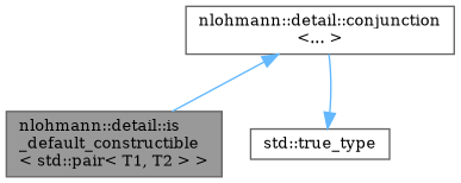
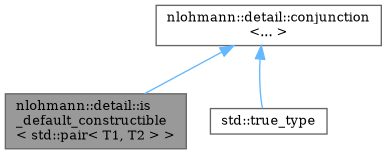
  digraph {
    fontname="DejaVu Serif"
    node [color=gray40 fillcolor=white fontname="DejaVu Serif" fontsize=10 shape=box style=filled]
    edge [color=steelblue1 dir=back fontname="DejaVu Serif" fontsize=10 labelfontname=Helvetica labelfontsize=10 style=solid]
    n1 [fillcolor=grey60 fontcolor=black height=0.2 label="nlohmann::detail::is\l_default_constructible\l\< std::pair\< T1, T2 \> \>" width=0.4]
    n2 [height=0.2 label="nlohmann::detail::conjunction\l\<... \>" width=0.4]
    n3 [height=0.2 label="std::true_type" width=0.4]
    n2 -> n1
-   n3 -> n2
+   n2 -> n3
  }
